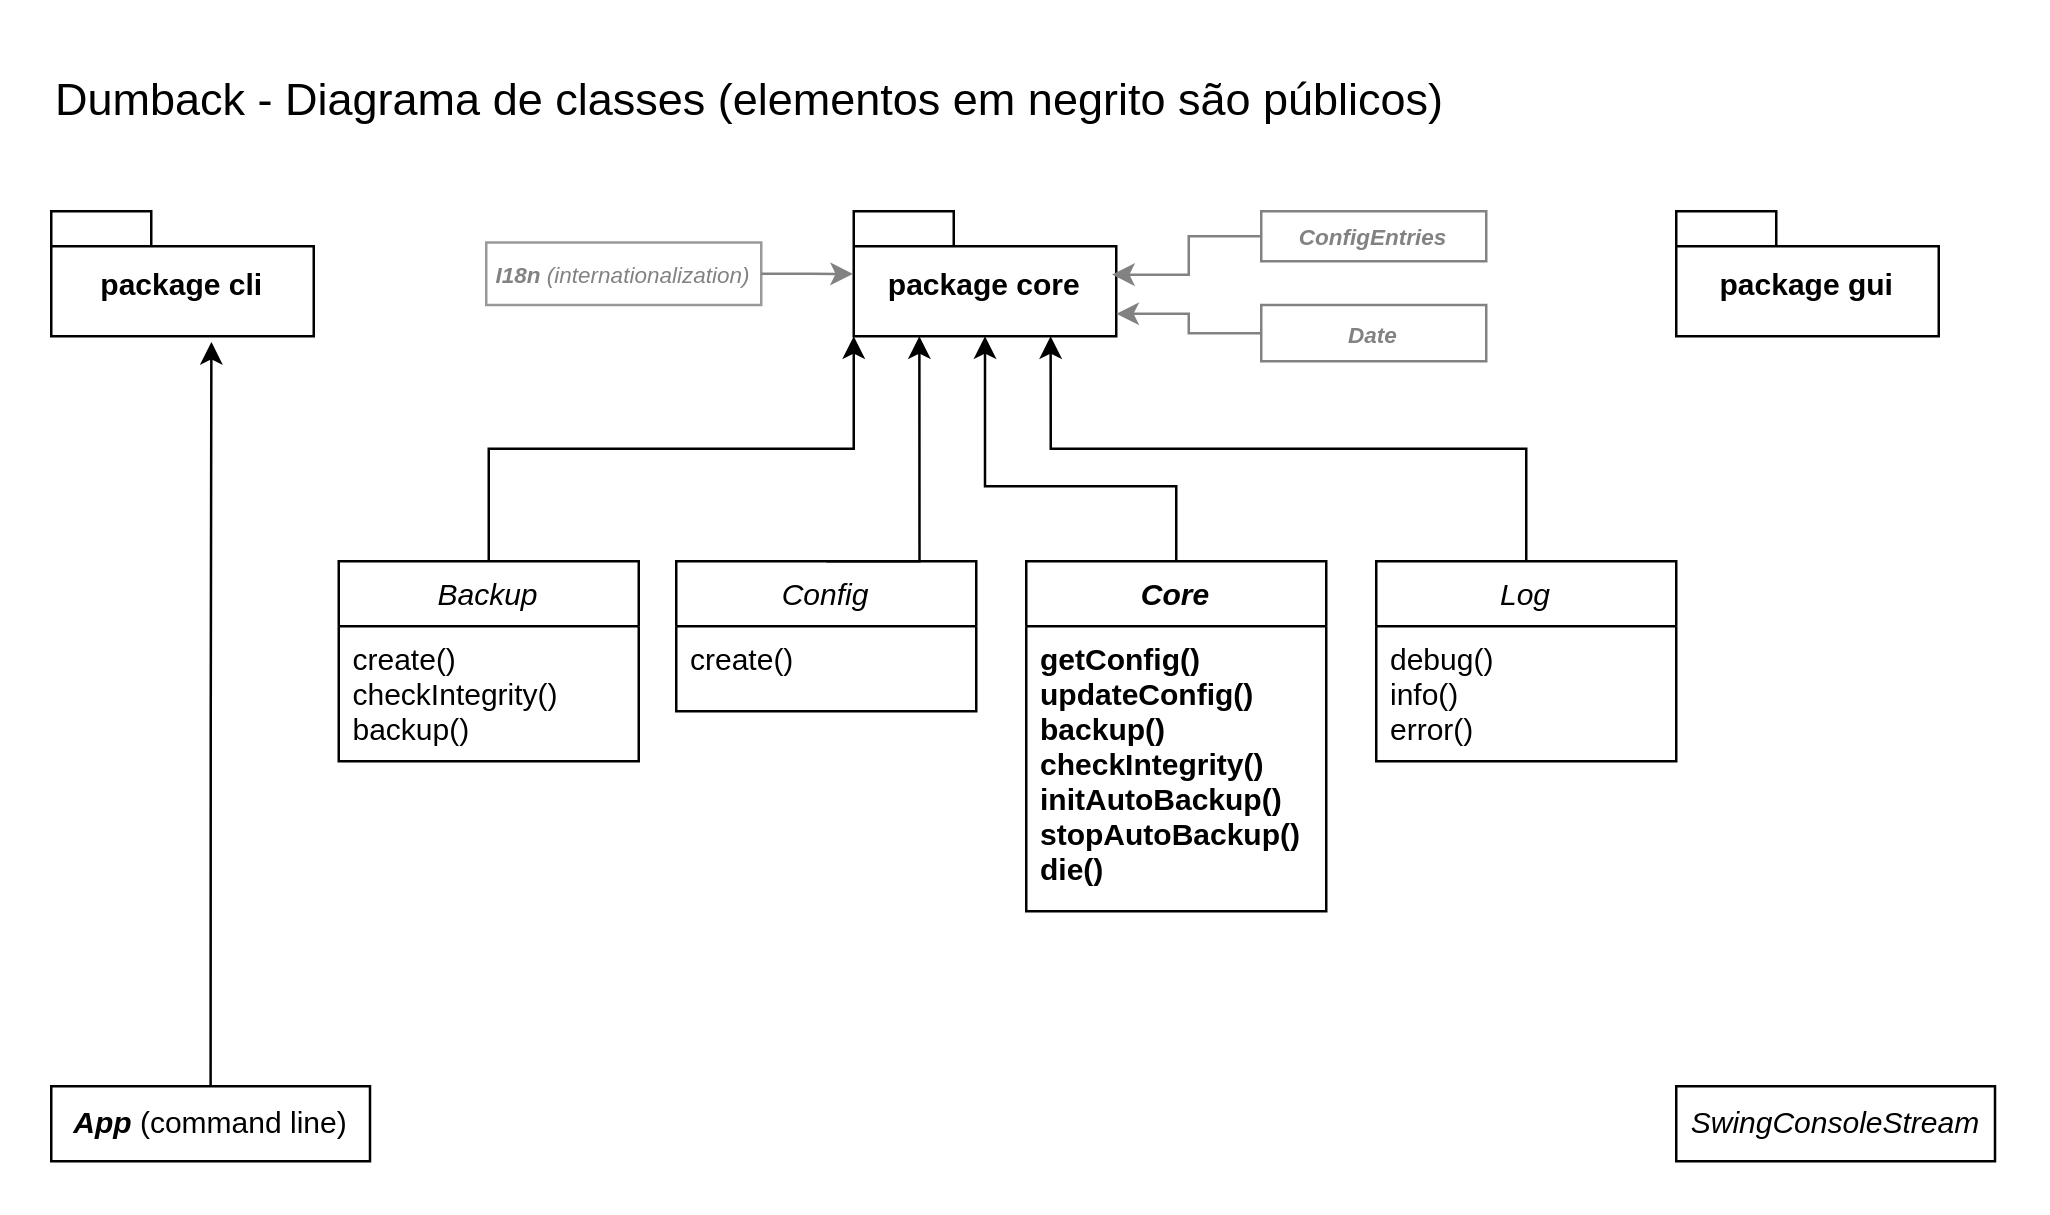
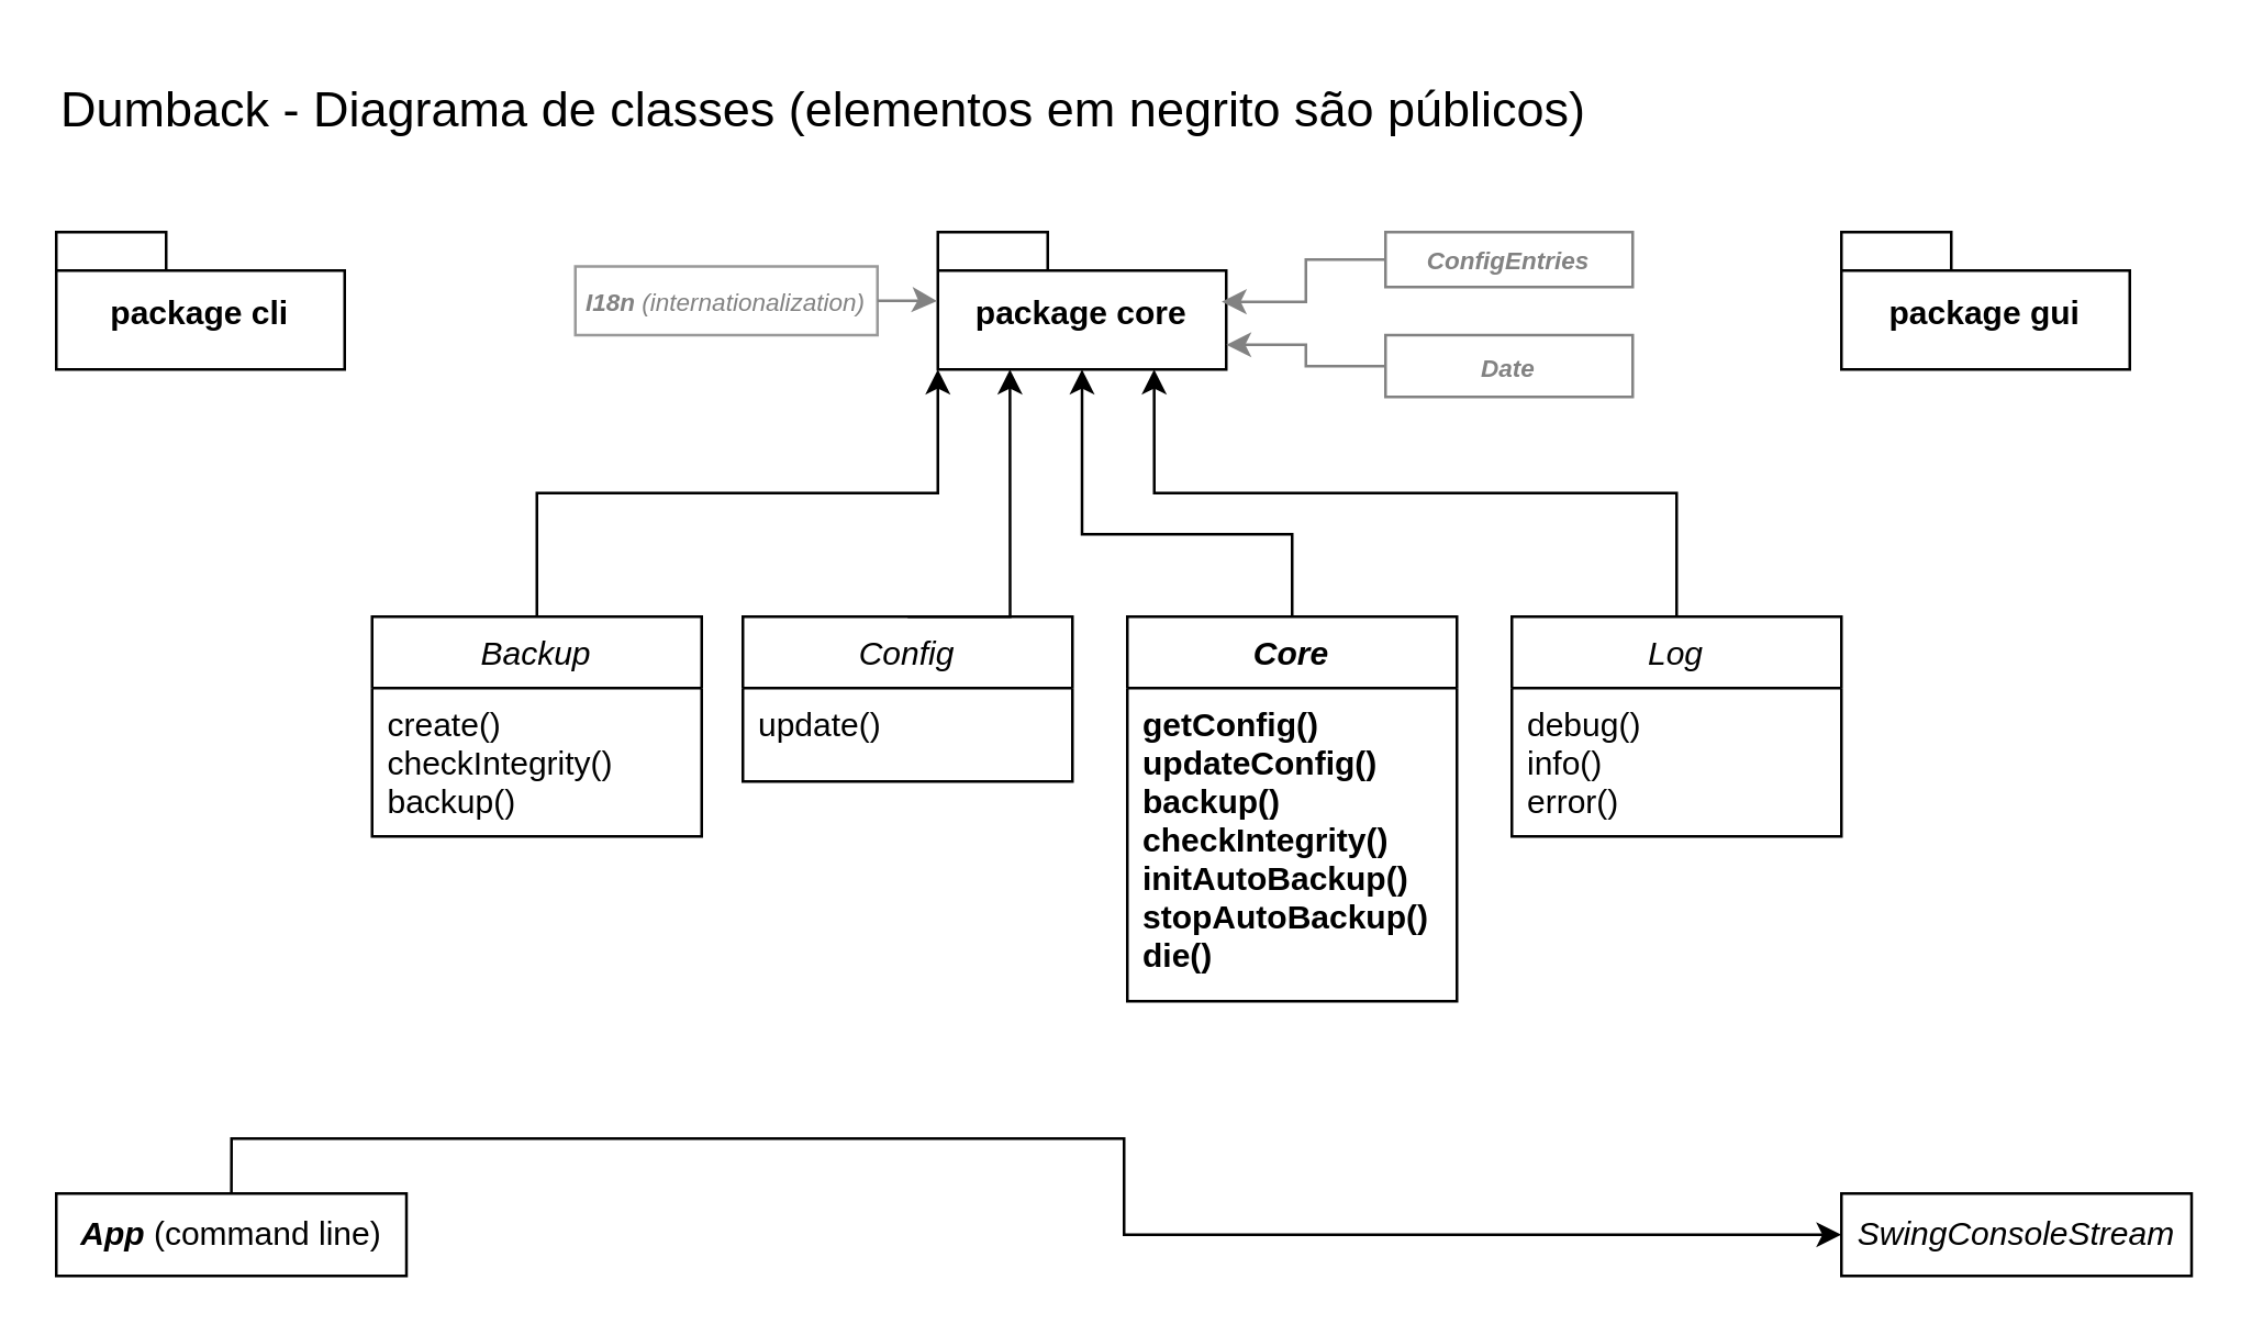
  <mxCell id="0" />
  <mxCell id="1" parent="0" />
  <mxCell id="2" value="Backup" style="swimlane;fontStyle=2;align=center;verticalAlign=top;childLayout=stackLayout;horizontal=1;startSize=26;horizontalStack=0;resizeParent=1;resizeLast=0;collapsible=1;marginBottom=0;rounded=0;shadow=0;strokeWidth=1;" parent="1" vertex="1"><mxGeometry x="135" y="224" width="120" height="80" as="geometry"><mxRectangle x="230" y="140" width="160" height="26" as="alternateBounds" /></mxGeometry></mxCell>
  <mxCell id="3" value="create()&#10;checkIntegrity()&#10;backup()" style="text;align=left;verticalAlign=top;spacingLeft=4;spacingRight=4;overflow=hidden;rotatable=0;points=[[0,0.5],[1,0.5]];portConstraint=eastwest;" parent="2" vertex="1"><mxGeometry y="26" width="120" height="54" as="geometry" /></mxCell>
  <mxCell id="4" value="package cli" style="shape=folder;fontStyle=1;spacingTop=10;tabWidth=40;tabHeight=14;tabPosition=left;html=1;whiteSpace=wrap;" vertex="1" parent="1"><mxGeometry x="20" y="84" width="105" height="50" as="geometry" /></mxCell>
  <mxCell id="5" value="package core" style="shape=folder;fontStyle=1;spacingTop=10;tabWidth=40;tabHeight=14;tabPosition=left;html=1;whiteSpace=wrap;" vertex="1" parent="1"><mxGeometry x="341" y="84" width="105" height="50" as="geometry" /></mxCell>
  <mxCell id="6" value="package gui" style="shape=folder;fontStyle=1;spacingTop=10;tabWidth=40;tabHeight=14;tabPosition=left;html=1;whiteSpace=wrap;" vertex="1" parent="1"><mxGeometry x="670" y="84" width="105" height="50" as="geometry" /></mxCell>
  <mxCell id="7" value="Config" style="swimlane;fontStyle=2;align=center;verticalAlign=top;childLayout=stackLayout;horizontal=1;startSize=26;horizontalStack=0;resizeParent=1;resizeLast=0;collapsible=1;marginBottom=0;rounded=0;shadow=0;strokeWidth=1;" vertex="1" parent="1"><mxGeometry x="270" y="224" width="120" height="60" as="geometry"><mxRectangle x="230" y="140" width="160" height="26" as="alternateBounds" /></mxGeometry></mxCell>
- <mxCell id="8" value="create()&#10;" style="text;align=left;verticalAlign=top;spacingLeft=4;spacingRight=4;overflow=hidden;rotatable=0;points=[[0,0.5],[1,0.5]];portConstraint=eastwest;" vertex="1" parent="7"><mxGeometry y="26" width="120" height="34" as="geometry" /></mxCell>
+ <mxCell id="8" value="update()&#10;" style="text;align=left;verticalAlign=top;spacingLeft=4;spacingRight=4;overflow=hidden;rotatable=0;points=[[0,0.5],[1,0.5]];portConstraint=eastwest;" vertex="1" parent="7"><mxGeometry y="26" width="120" height="34" as="geometry" /></mxCell>
  <mxCell id="9" value="Core" style="swimlane;fontStyle=3;align=center;verticalAlign=top;childLayout=stackLayout;horizontal=1;startSize=26;horizontalStack=0;resizeParent=1;resizeLast=0;collapsible=1;marginBottom=0;rounded=0;shadow=0;strokeWidth=1;" vertex="1" parent="1"><mxGeometry x="410" y="224" width="120" height="140" as="geometry"><mxRectangle x="230" y="140" width="160" height="26" as="alternateBounds" /></mxGeometry></mxCell>
  <mxCell id="10" value="getConfig()&#10;updateConfig()&#10;backup()&#10;checkIntegrity()&#10;initAutoBackup()&#10;stopAutoBackup()&#10;die()" style="text;align=left;verticalAlign=top;spacingLeft=4;spacingRight=4;overflow=hidden;rotatable=0;points=[[0,0.5],[1,0.5]];portConstraint=eastwest;fontStyle=1" vertex="1" parent="9"><mxGeometry y="26" width="120" height="114" as="geometry" /></mxCell>
  <mxCell id="11" value="Log" style="swimlane;fontStyle=2;align=center;verticalAlign=top;childLayout=stackLayout;horizontal=1;startSize=26;horizontalStack=0;resizeParent=1;resizeLast=0;collapsible=1;marginBottom=0;rounded=0;shadow=0;strokeWidth=1;" vertex="1" parent="1"><mxGeometry x="550" y="224" width="120" height="80" as="geometry"><mxRectangle x="230" y="140" width="160" height="26" as="alternateBounds" /></mxGeometry></mxCell>
  <mxCell id="12" value="debug()&#10;info()&#10;error()" style="text;align=left;verticalAlign=top;spacingLeft=4;spacingRight=4;overflow=hidden;rotatable=0;points=[[0,0.5],[1,0.5]];portConstraint=eastwest;" vertex="1" parent="11"><mxGeometry y="26" width="120" height="54" as="geometry" /></mxCell>
  <mxCell id="13" value="&lt;b style=&quot;font-style: italic;&quot;&gt;App&lt;/b&gt;&amp;nbsp;(command line)" style="html=1;whiteSpace=wrap;" vertex="1" parent="1"><mxGeometry x="20" y="434" width="127.5" height="30" as="geometry" /></mxCell>
- <mxCell id="14" style="edgeStyle=orthogonalEdgeStyle;rounded=0;orthogonalLoop=1;jettySize=auto;html=1;exitX=0.5;exitY=0;exitDx=0;exitDy=0;entryX=0.61;entryY=1.045;entryDx=0;entryDy=0;entryPerimeter=0;" edge="1" parent="1" source="13" target="4"><mxGeometry relative="1" as="geometry" /></mxCell>
+ <mxCell id="14" style="edgeStyle=orthogonalEdgeStyle;rounded=0;orthogonalLoop=1;jettySize=auto;html=1;exitX=0.5;exitY=0;exitDx=0;exitDy=0;" edge="1" parent="1" source="13" target="19"><mxGeometry relative="1" as="geometry" /></mxCell>
  <mxCell id="15" style="edgeStyle=orthogonalEdgeStyle;rounded=0;orthogonalLoop=1;jettySize=auto;html=1;exitX=0.5;exitY=0;exitDx=0;exitDy=0;entryX=0;entryY=0;entryDx=0;entryDy=50;entryPerimeter=0;" edge="1" parent="1" source="2" target="5"><mxGeometry relative="1" as="geometry" /></mxCell>
  <mxCell id="16" style="edgeStyle=orthogonalEdgeStyle;rounded=0;orthogonalLoop=1;jettySize=auto;html=1;exitX=0.5;exitY=0;exitDx=0;exitDy=0;entryX=0.25;entryY=1;entryDx=0;entryDy=0;entryPerimeter=0;" edge="1" parent="1" source="7" target="5"><mxGeometry relative="1" as="geometry"><Array as="points"><mxPoint x="367" y="224" /></Array></mxGeometry></mxCell>
  <mxCell id="17" style="edgeStyle=orthogonalEdgeStyle;rounded=0;orthogonalLoop=1;jettySize=auto;html=1;exitX=0.5;exitY=0;exitDx=0;exitDy=0;entryX=0.5;entryY=1;entryDx=0;entryDy=0;entryPerimeter=0;" edge="1" parent="1" source="9" target="5"><mxGeometry relative="1" as="geometry"><Array as="points"><mxPoint x="470" y="194" /><mxPoint x="393" y="194" /></Array></mxGeometry></mxCell>
  <mxCell id="18" style="edgeStyle=orthogonalEdgeStyle;rounded=0;orthogonalLoop=1;jettySize=auto;html=1;exitX=0.5;exitY=0;exitDx=0;exitDy=0;entryX=0.75;entryY=1;entryDx=0;entryDy=0;entryPerimeter=0;" edge="1" parent="1" source="11" target="5"><mxGeometry relative="1" as="geometry" /></mxCell>
  <mxCell id="19" value="&lt;i&gt;SwingConsoleStream&lt;/i&gt;" style="html=1;whiteSpace=wrap;" vertex="1" parent="1"><mxGeometry x="670" y="434" width="127.5" height="30" as="geometry" /></mxCell>
  <mxCell id="20" value="&lt;font style=&quot;font-size: 18px;&quot;&gt;Dumback - Diagrama de classes (elementos em negrito são públicos)&lt;/font&gt;" style="text;html=1;align=left;verticalAlign=middle;resizable=0;points=[];autosize=1;strokeColor=none;fillColor=none;" vertex="1" parent="1"><mxGeometry x="20" y="20" width="580" height="40" as="geometry" /></mxCell>
  <mxCell id="21" value="&lt;i&gt;&lt;font style=&quot;font-size: 9px;&quot;&gt;&lt;b&gt;ConfigEntries&lt;/b&gt;&lt;/font&gt;&lt;/i&gt;" style="html=1;whiteSpace=wrap;fontColor=#828282;strokeColor=#828282;" vertex="1" parent="1"><mxGeometry x="504" y="84" width="90" height="20" as="geometry" /></mxCell>
  <mxCell id="22" value="&lt;i&gt;&lt;font style=&quot;font-size: 9px;&quot;&gt;&lt;b&gt;Date&lt;/b&gt;&lt;/font&gt;&lt;/i&gt;" style="html=1;whiteSpace=wrap;fontColor=#828282;strokeColor=#828282;" vertex="1" parent="1"><mxGeometry x="504" y="121.5" width="90" height="22.5" as="geometry" /></mxCell>
- <mxCell id="23" value="&lt;i&gt;&lt;font style=&quot;font-size: 9px; color: rgb(130, 130, 130);&quot;&gt;&lt;b style=&quot;&quot;&gt;I18n&lt;/b&gt; (internationalization)&lt;/font&gt;&lt;/i&gt;" style="html=1;whiteSpace=wrap;strokeColor=#999999;shadow=0;fillColor=#FFFFFF;" vertex="1" parent="1"><mxGeometry x="194" y="96.5" width="110" height="25" as="geometry" /></mxCell>
+ <mxCell id="23" value="&lt;i&gt;&lt;font style=&quot;font-size: 9px; color: rgb(130, 130, 130);&quot;&gt;&lt;b style=&quot;&quot;&gt;I18n&lt;/b&gt; (internationalization)&lt;/font&gt;&lt;/i&gt;" style="html=1;whiteSpace=wrap;strokeColor=#999999;shadow=0;fillColor=#FFFFFF;" vertex="1" parent="1"><mxGeometry x="209" y="96.5" width="110" height="25" as="geometry" /></mxCell>
  <mxCell id="24" style="edgeStyle=orthogonalEdgeStyle;rounded=0;orthogonalLoop=1;jettySize=auto;html=1;exitX=0;exitY=0.5;exitDx=0;exitDy=0;entryX=0.984;entryY=0.507;entryDx=0;entryDy=0;entryPerimeter=0;strokeColor=#828282;" edge="1" parent="1" source="21" target="5"><mxGeometry relative="1" as="geometry" /></mxCell>
  <mxCell id="25" style="edgeStyle=orthogonalEdgeStyle;rounded=0;orthogonalLoop=1;jettySize=auto;html=1;entryX=-0.003;entryY=0.502;entryDx=0;entryDy=0;entryPerimeter=0;strokeColor=#828282;" edge="1" parent="1" source="23" target="5"><mxGeometry relative="1" as="geometry" /></mxCell>
  <mxCell id="26" style="edgeStyle=orthogonalEdgeStyle;rounded=0;orthogonalLoop=1;jettySize=auto;html=1;entryX=0;entryY=0;entryDx=105;entryDy=41;entryPerimeter=0;strokeColor=#828282;" edge="1" parent="1" source="22" target="5"><mxGeometry relative="1" as="geometry" /></mxCell>
